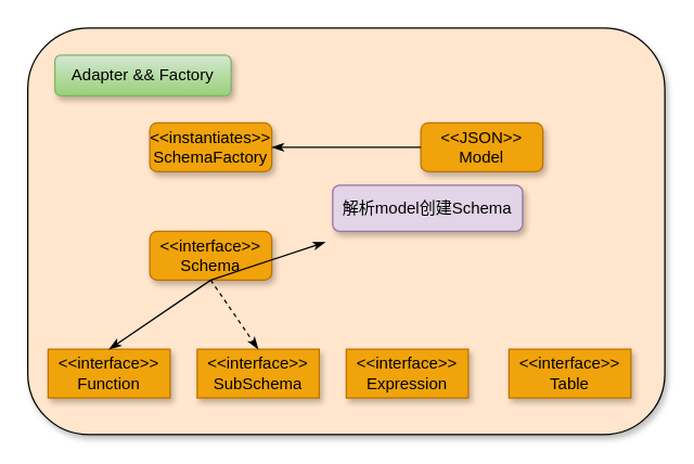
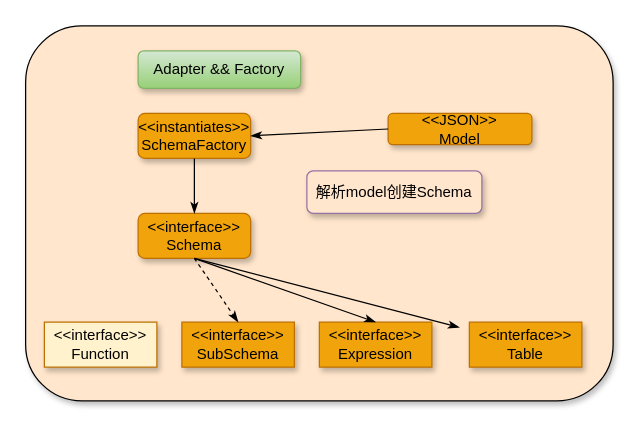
  <mxCell id="0" />
  <mxCell id="1" parent="0" />
  <mxCell id="2" value="" style="rounded=1;whiteSpace=wrap;html=1;shadow=1;fillColor=#FFE6CC;" vertex="1" parent="1"><mxGeometry x="20" y="20" width="470" height="300" as="geometry" /></mxCell>
- <mxCell id="3" value="&lt;span style=&quot;font-weight: normal&quot;&gt;Adapter &amp;amp;&amp;amp; Factory&lt;/span&gt;" style="rounded=1;whiteSpace=wrap;html=1;shadow=1;glass=0;hachureGap=4;pointerEvents=0;strokeWidth=1;fillColor=#d5e8d4;fontStyle=1;strokeColor=#82b366;gradientColor=#97d077;" vertex="1" parent="1"><mxGeometry x="40" y="40" width="130" height="30" as="geometry" /></mxCell>
+ <mxCell id="3" value="&lt;span style=&quot;font-weight: normal&quot;&gt;Adapter &amp;amp;&amp;amp; Factory&lt;/span&gt;" style="rounded=1;whiteSpace=wrap;html=1;shadow=1;glass=0;hachureGap=4;pointerEvents=0;strokeWidth=1;fillColor=#d5e8d4;fontStyle=1;strokeColor=#82b366;gradientColor=#97d077;" vertex="1" parent="1"><mxGeometry x="110" y="40" width="130" height="30" as="geometry" /></mxCell>
  <mxCell id="4" value="&amp;lt;&amp;lt;instantiates&amp;gt;&amp;gt;&lt;br&gt;SchemaFactory" style="rounded=1;whiteSpace=wrap;html=1;shadow=1;glass=0;hachureGap=4;pointerEvents=0;strokeWidth=1;fillColor=#f0a30a;strokeColor=#BD7000;fontColor=#000000;" vertex="1" parent="1"><mxGeometry x="110" y="90" width="90" height="36" as="geometry" /></mxCell>
  <mxCell id="5" value="&amp;lt;&amp;lt;interface&amp;gt;&amp;gt;&lt;br&gt;SubSchema" style="rounded=1;whiteSpace=wrap;html=1;shadow=1;glass=0;hachureGap=4;pointerEvents=0;strokeWidth=1;fillColor=#f0a30a;strokeColor=#BD7000;fontColor=#000000;arcSize=0;" vertex="1" parent="1"><mxGeometry x="145" y="257" width="90" height="36" as="geometry" /></mxCell>
  <mxCell id="6" value="&amp;lt;&amp;lt;interface&amp;gt;&amp;gt;&lt;br&gt;Schema" style="rounded=1;whiteSpace=wrap;html=1;shadow=1;glass=0;hachureGap=4;pointerEvents=0;strokeWidth=1;fillColor=#f0a30a;strokeColor=#BD7000;fontColor=#000000;" vertex="1" parent="1"><mxGeometry x="110" y="170" width="90" height="36" as="geometry" /></mxCell>
- <mxCell id="7" value="&amp;lt;&amp;lt;JSON&amp;gt;&amp;gt;&lt;br&gt;Model" style="rounded=1;whiteSpace=wrap;html=1;shadow=1;glass=0;hachureGap=4;pointerEvents=0;strokeWidth=1;fillColor=#f0a30a;strokeColor=#BD7000;fontColor=#000000;" vertex="1" parent="1"><mxGeometry x="310" y="90" width="90" height="36" as="geometry" /></mxCell>
+ <mxCell id="7" value="&amp;lt;&amp;lt;JSON&amp;gt;&amp;gt;&lt;br&gt;Model" style="rounded=1;whiteSpace=wrap;html=1;shadow=1;glass=0;hachureGap=4;pointerEvents=0;strokeWidth=1;fillColor=#f0a30a;strokeColor=#BD7000;fontColor=#000000;" vertex="1" parent="1"><mxGeometry x="310" y="90" width="115" height="25" as="geometry" /></mxCell>
  <mxCell id="8" value="" style="edgeStyle=none;curved=1;rounded=0;orthogonalLoop=1;jettySize=auto;html=1;endArrow=classicThin;sourcePerimeterSpacing=8;targetPerimeterSpacing=8;startArrow=none;startFill=0;endFill=1;exitX=0;exitY=0.5;exitDx=0;exitDy=0;entryX=1;entryY=0.5;entryDx=0;entryDy=0;" edge="1" parent="1" source="7" target="4"><mxGeometry relative="1" as="geometry"><mxPoint x="620" y="118" as="sourcePoint" /><mxPoint x="120" y="110" as="targetPoint" /></mxGeometry></mxCell>
- <mxCell id="9" value="&amp;lt;&amp;lt;interface&amp;gt;&amp;gt;&lt;br&gt;Function" style="rounded=1;whiteSpace=wrap;html=1;shadow=1;glass=0;hachureGap=4;pointerEvents=0;strokeWidth=1;fillColor=#f0a30a;strokeColor=#BD7000;fontColor=#000000;arcSize=0;" vertex="1" parent="1"><mxGeometry x="35" y="257" width="90" height="36" as="geometry" /></mxCell>
+ <mxCell id="9" value="&amp;lt;&amp;lt;interface&amp;gt;&amp;gt;&lt;br&gt;Function" style="rounded=1;whiteSpace=wrap;html=1;shadow=1;glass=0;hachureGap=4;pointerEvents=0;strokeWidth=1;fillColor=#fff2cc;strokeColor=#BD7000;fontColor=#000000;arcSize=0;" vertex="1" parent="1"><mxGeometry x="35" y="257" width="90" height="36" as="geometry" /></mxCell>
  <mxCell id="10" value="&amp;lt;&amp;lt;interface&amp;gt;&amp;gt;&lt;br&gt;Expression" style="rounded=1;whiteSpace=wrap;html=1;shadow=1;glass=0;hachureGap=4;pointerEvents=0;strokeWidth=1;fillColor=#f0a30a;strokeColor=#BD7000;fontColor=#000000;arcSize=0;" vertex="1" parent="1"><mxGeometry x="255" y="257" width="90" height="36" as="geometry" /></mxCell>
  <mxCell id="11" value="&amp;lt;&amp;lt;interface&amp;gt;&amp;gt;&lt;br&gt;Table" style="rounded=1;whiteSpace=wrap;html=1;shadow=1;glass=0;hachureGap=4;pointerEvents=0;strokeWidth=1;fillColor=#f0a30a;strokeColor=#BD7000;fontColor=#000000;arcSize=0;" vertex="1" parent="1"><mxGeometry x="375" y="257" width="90" height="36" as="geometry" /></mxCell>
- <mxCell id="13" value="" style="edgeStyle=none;curved=1;rounded=0;orthogonalLoop=1;jettySize=auto;html=1;endArrow=classicThin;sourcePerimeterSpacing=8;targetPerimeterSpacing=8;startArrow=none;startFill=0;endFill=1;exitX=0.5;exitY=1;exitDx=0;exitDy=0;entryX=0.5;entryY=0;entryDx=0;entryDy=0;" edge="1" parent="1" source="6" target="9"><mxGeometry relative="1" as="geometry"><mxPoint x="165" y="136" as="sourcePoint" /><mxPoint x="165" y="180" as="targetPoint" /></mxGeometry></mxCell>
+ <mxCell id="12" value="" style="edgeStyle=none;curved=1;rounded=0;orthogonalLoop=1;jettySize=auto;html=1;endArrow=classicThin;sourcePerimeterSpacing=8;targetPerimeterSpacing=8;startArrow=none;startFill=0;endFill=1;exitX=0.5;exitY=1;exitDx=0;exitDy=0;entryX=0.5;entryY=0;entryDx=0;entryDy=0;" edge="1" parent="1" source="4" target="6"><mxGeometry relative="1" as="geometry"><mxPoint x="320" y="118" as="sourcePoint" /><mxPoint x="210" y="118" as="targetPoint" /></mxGeometry></mxCell>
+ <mxCell id="13" value="" style="edgeStyle=none;curved=1;rounded=0;orthogonalLoop=1;jettySize=auto;html=1;endArrow=classicThin;sourcePerimeterSpacing=8;targetPerimeterSpacing=8;startArrow=none;startFill=0;endFill=1;exitX=0.5;exitY=1;exitDx=0;exitDy=0;" edge="1" parent="1" source="6" target="11"><mxGeometry relative="1" as="geometry"><mxPoint x="165" y="136" as="sourcePoint" /><mxPoint x="165" y="180" as="targetPoint" /></mxGeometry></mxCell>
  <mxCell id="14" value="" style="edgeStyle=none;curved=1;rounded=0;orthogonalLoop=1;jettySize=auto;html=1;endArrow=classicThin;sourcePerimeterSpacing=8;targetPerimeterSpacing=8;startArrow=none;startFill=0;endFill=1;exitX=0.5;exitY=1;exitDx=0;exitDy=0;entryX=0.5;entryY=0;entryDx=0;entryDy=0;dashed=1;" edge="1" parent="1" source="6" target="5"><mxGeometry relative="1" as="geometry"><mxPoint x="165" y="216" as="sourcePoint" /><mxPoint x="105" y="300" as="targetPoint" /></mxGeometry></mxCell>
- <mxCell id="15" value="" style="edgeStyle=none;curved=1;rounded=0;orthogonalLoop=1;jettySize=auto;html=1;endArrow=classicThin;sourcePerimeterSpacing=8;targetPerimeterSpacing=8;startArrow=none;startFill=0;endFill=1;exitX=0.5;exitY=1;exitDx=0;exitDy=0;" edge="1" parent="1" source="6" target="16"><mxGeometry relative="1" as="geometry"><mxPoint x="150" y="210" as="sourcePoint" /><mxPoint x="215" y="300" as="targetPoint" /></mxGeometry></mxCell>
- <mxCell id="16" value="解析model创建Schema" style="rounded=1;whiteSpace=wrap;html=1;shadow=1;hachureGap=4;pointerEvents=0;fillColor=#e1d5e7;strokeColor=#9673a6;sketch=0;glass=0;" vertex="1" parent="1"><mxGeometry x="245" y="136" width="140" height="34" as="geometry" /></mxCell>
+ <mxCell id="15" value="" style="edgeStyle=none;curved=1;rounded=0;orthogonalLoop=1;jettySize=auto;html=1;endArrow=classicThin;sourcePerimeterSpacing=8;targetPerimeterSpacing=8;startArrow=none;startFill=0;endFill=1;entryX=0.5;entryY=0;entryDx=0;entryDy=0;exitX=0.5;exitY=1;exitDx=0;exitDy=0;" edge="1" parent="1" source="6" target="10"><mxGeometry relative="1" as="geometry"><mxPoint x="150" y="210" as="sourcePoint" /><mxPoint x="215" y="300" as="targetPoint" /></mxGeometry></mxCell>
+ <mxCell id="16" value="解析model创建Schema" style="rounded=1;whiteSpace=wrap;html=1;shadow=1;hachureGap=4;pointerEvents=0;fillColor=#ffe6cc;strokeColor=#9673a6;sketch=0;glass=0;" vertex="1" parent="1"><mxGeometry x="245" y="136" width="140" height="34" as="geometry" /></mxCell>
